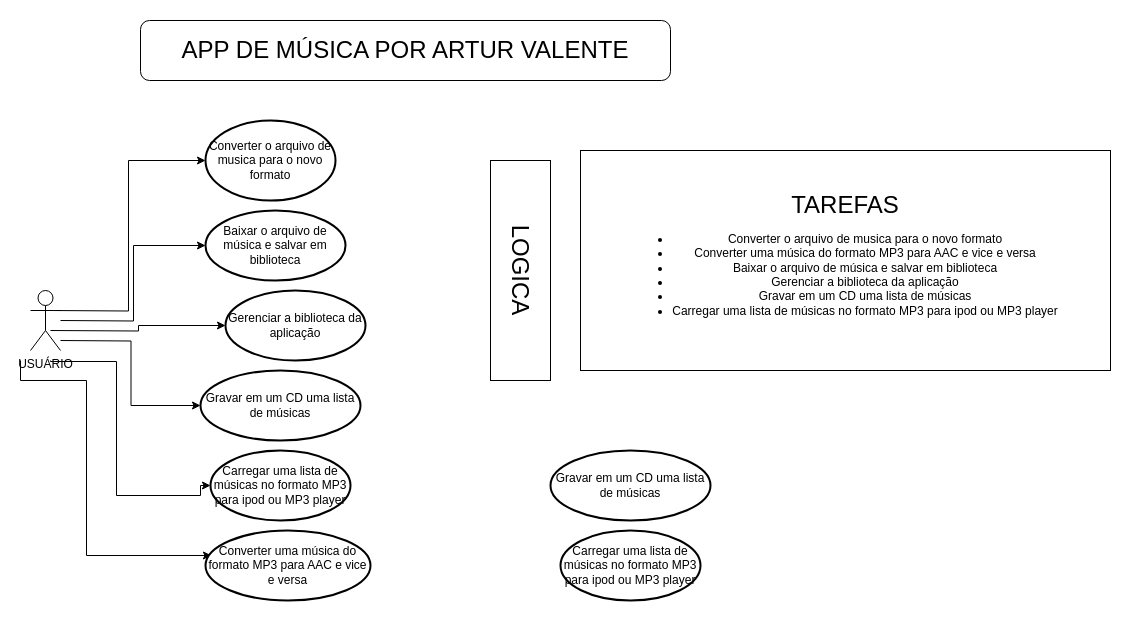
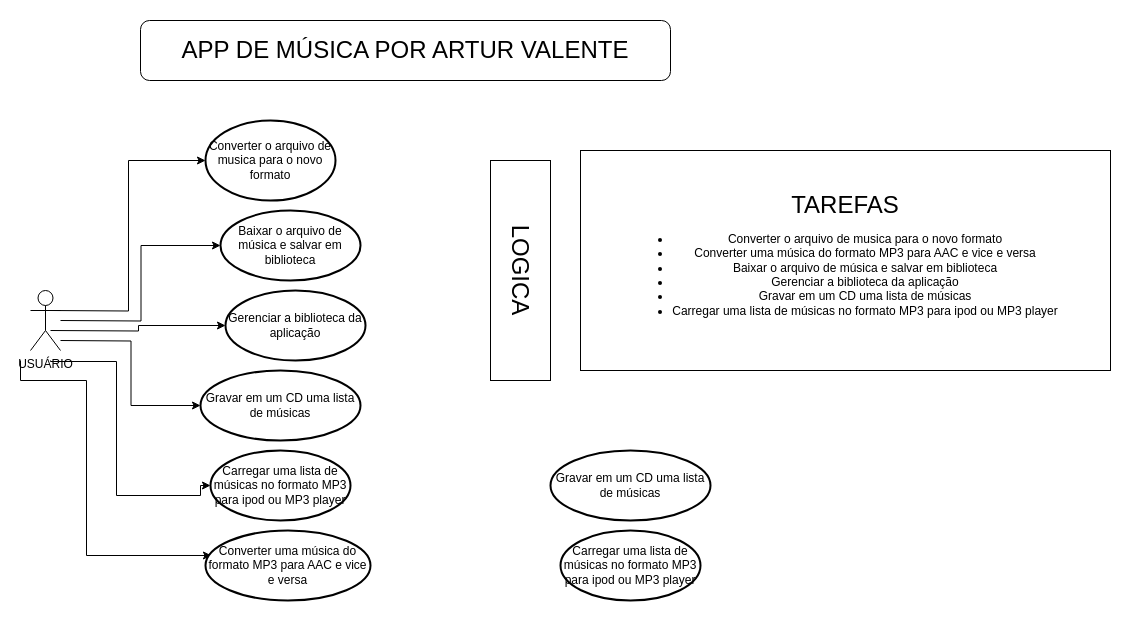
  <mxCell id="0" />
  <mxCell id="1" parent="0" />
  <mxCell id="2" value="Converter o arquivo de musica para o novo formato" style="strokeWidth=2;html=1;shape=mxgraph.flowchart.start_1;whiteSpace=wrap;" parent="1" vertex="1"><mxGeometry x="205" y="120" width="130" height="80" as="geometry" /></mxCell>
  <mxCell id="3" style="edgeStyle=orthogonalEdgeStyle;rounded=0;orthogonalLoop=1;jettySize=auto;html=1;entryX=0;entryY=0.5;entryDx=0;entryDy=0;entryPerimeter=0;" parent="1" target="2" edge="1"><mxGeometry relative="1" as="geometry"><mxPoint x="50" y="310" as="sourcePoint" /></mxGeometry></mxCell>
- <mxCell id="4" value="Baixar o arquivo de música e salvar em biblioteca" style="strokeWidth=2;html=1;shape=mxgraph.flowchart.start_1;whiteSpace=wrap;" parent="1" vertex="1"><mxGeometry x="205" y="210" width="140" height="70" as="geometry" /></mxCell>
+ <mxCell id="4" value="Baixar o arquivo de música e salvar em biblioteca" style="strokeWidth=2;html=1;shape=mxgraph.flowchart.start_1;whiteSpace=wrap;" parent="1" vertex="1"><mxGeometry x="220" y="210" width="140" height="70" as="geometry" /></mxCell>
  <mxCell id="5" style="edgeStyle=orthogonalEdgeStyle;rounded=0;orthogonalLoop=1;jettySize=auto;html=1;entryX=0;entryY=0.5;entryDx=0;entryDy=0;entryPerimeter=0;" parent="1" target="4" edge="1"><mxGeometry relative="1" as="geometry"><mxPoint x="60" y="320" as="sourcePoint" /><mxPoint x="215" y="170" as="targetPoint" /></mxGeometry></mxCell>
  <mxCell id="6" style="edgeStyle=orthogonalEdgeStyle;rounded=0;orthogonalLoop=1;jettySize=auto;html=1;entryX=0;entryY=0.5;entryDx=0;entryDy=0;entryPerimeter=0;" parent="1" target="7" edge="1"><mxGeometry relative="1" as="geometry"><mxPoint x="50" y="330" as="sourcePoint" /><mxPoint x="195" y="255" as="targetPoint" /></mxGeometry></mxCell>
  <mxCell id="7" value="Gerenciar a biblioteca da aplicação" style="strokeWidth=2;html=1;shape=mxgraph.flowchart.start_1;whiteSpace=wrap;" parent="1" vertex="1"><mxGeometry x="225" y="290" width="140" height="70" as="geometry" /></mxCell>
  <mxCell id="8" style="edgeStyle=orthogonalEdgeStyle;rounded=0;orthogonalLoop=1;jettySize=auto;html=1;entryX=0;entryY=0.5;entryDx=0;entryDy=0;entryPerimeter=0;" parent="1" target="9" edge="1"><mxGeometry relative="1" as="geometry"><mxPoint x="60" y="340" as="sourcePoint" /><mxPoint x="215" y="335" as="targetPoint" /></mxGeometry></mxCell>
  <mxCell id="9" value="Gravar em um CD uma lista de músicas" style="strokeWidth=2;html=1;shape=mxgraph.flowchart.start_1;whiteSpace=wrap;" parent="1" vertex="1"><mxGeometry x="200" y="370" width="160" height="70" as="geometry" /></mxCell>
  <mxCell id="10" value="Carregar uma lista de músicas no formato MP3 para ipod ou MP3 player" style="strokeWidth=2;html=1;shape=mxgraph.flowchart.start_1;whiteSpace=wrap;" parent="1" vertex="1"><mxGeometry x="210" y="450" width="140" height="70" as="geometry" /></mxCell>
  <mxCell id="11" style="edgeStyle=orthogonalEdgeStyle;rounded=0;orthogonalLoop=1;jettySize=auto;html=1;entryX=0;entryY=0.5;entryDx=0;entryDy=0;entryPerimeter=0;" parent="1" target="10" edge="1"><mxGeometry relative="1" as="geometry"><mxPoint x="50" y="360" as="sourcePoint" /><mxPoint x="180" y="495" as="targetPoint" /><Array as="points"><mxPoint x="50" y="361" /><mxPoint x="116" y="361" /><mxPoint x="116" y="495" /><mxPoint x="200" y="495" /></Array></mxGeometry></mxCell>
  <mxCell id="12" style="edgeStyle=orthogonalEdgeStyle;rounded=0;orthogonalLoop=1;jettySize=auto;html=1;entryX=0.036;entryY=0.357;entryDx=0;entryDy=0;entryPerimeter=0;" parent="1" target="13" edge="1"><mxGeometry relative="1" as="geometry"><mxPoint x="20" y="360" as="sourcePoint" /><mxPoint x="165" y="555" as="targetPoint" /><Array as="points"><mxPoint x="20" y="380" /><mxPoint x="86" y="380" /><mxPoint x="86" y="555" /></Array></mxGeometry></mxCell>
  <mxCell id="13" value="Converter uma música do formato MP3 para AAC e vice e versa" style="strokeWidth=2;html=1;shape=mxgraph.flowchart.start_1;whiteSpace=wrap;" parent="1" vertex="1"><mxGeometry x="205" y="530" width="165" height="70" as="geometry" /></mxCell>
  <mxCell id="14" value="USUÁRIO" style="shape=umlActor;verticalLabelPosition=bottom;verticalAlign=top;html=1;" vertex="1" parent="1"><mxGeometry x="30" y="290" width="30" height="60" as="geometry" /></mxCell>
  <mxCell id="15" value="Gravar em um CD uma lista de músicas" style="strokeWidth=2;html=1;shape=mxgraph.flowchart.start_1;whiteSpace=wrap;" vertex="1" parent="1"><mxGeometry x="550" y="450" width="160" height="70" as="geometry" /></mxCell>
  <mxCell id="16" value="Carregar uma lista de músicas no formato MP3 para ipod ou MP3 player" style="strokeWidth=2;html=1;shape=mxgraph.flowchart.start_1;whiteSpace=wrap;" vertex="1" parent="1"><mxGeometry x="560" y="530" width="140" height="70" as="geometry" /></mxCell>
  <mxCell id="17" value="&lt;font style=&quot;font-size: 24px;&quot;&gt;APP DE MÚSICA POR ARTUR VALENTE&lt;/font&gt;" style="whiteSpace=wrap;html=1;rounded=1;" vertex="1" parent="1"><mxGeometry x="140" y="20" width="530" height="60" as="geometry" /></mxCell>
  <mxCell id="18" value="&lt;div style=&quot;&quot;&gt;&lt;span style=&quot;font-size: 24px;&quot;&gt;TAREFAS&lt;/span&gt;&lt;/div&gt;&lt;div style=&quot;&quot;&gt;&lt;ul&gt;&lt;li&gt;Converter o arquivo de musica para o novo formato&lt;/li&gt;&lt;li&gt;Converter uma música do formato MP3 para AAC e vice e versa&lt;/li&gt;&lt;li&gt;Baixar o arquivo de música e salvar em biblioteca&lt;/li&gt;&lt;li&gt;Gerenciar a biblioteca da aplicação&lt;/li&gt;&lt;li&gt;Gravar em um CD uma lista de músicas&lt;/li&gt;&lt;li&gt;Carregar uma lista de músicas no formato MP3 para ipod ou MP3 player&lt;/li&gt;&lt;/ul&gt;&lt;/div&gt;" style="rounded=0;whiteSpace=wrap;html=1;" vertex="1" parent="1"><mxGeometry x="580" y="150" width="530" height="220" as="geometry" /></mxCell>
  <mxCell id="19" value="&lt;span style=&quot;font-size: 24px;&quot;&gt;LOGICA&lt;/span&gt;" style="rounded=0;whiteSpace=wrap;html=1;rotation=90;" vertex="1" parent="1"><mxGeometry x="410" y="240" width="220" height="60" as="geometry" /></mxCell>
